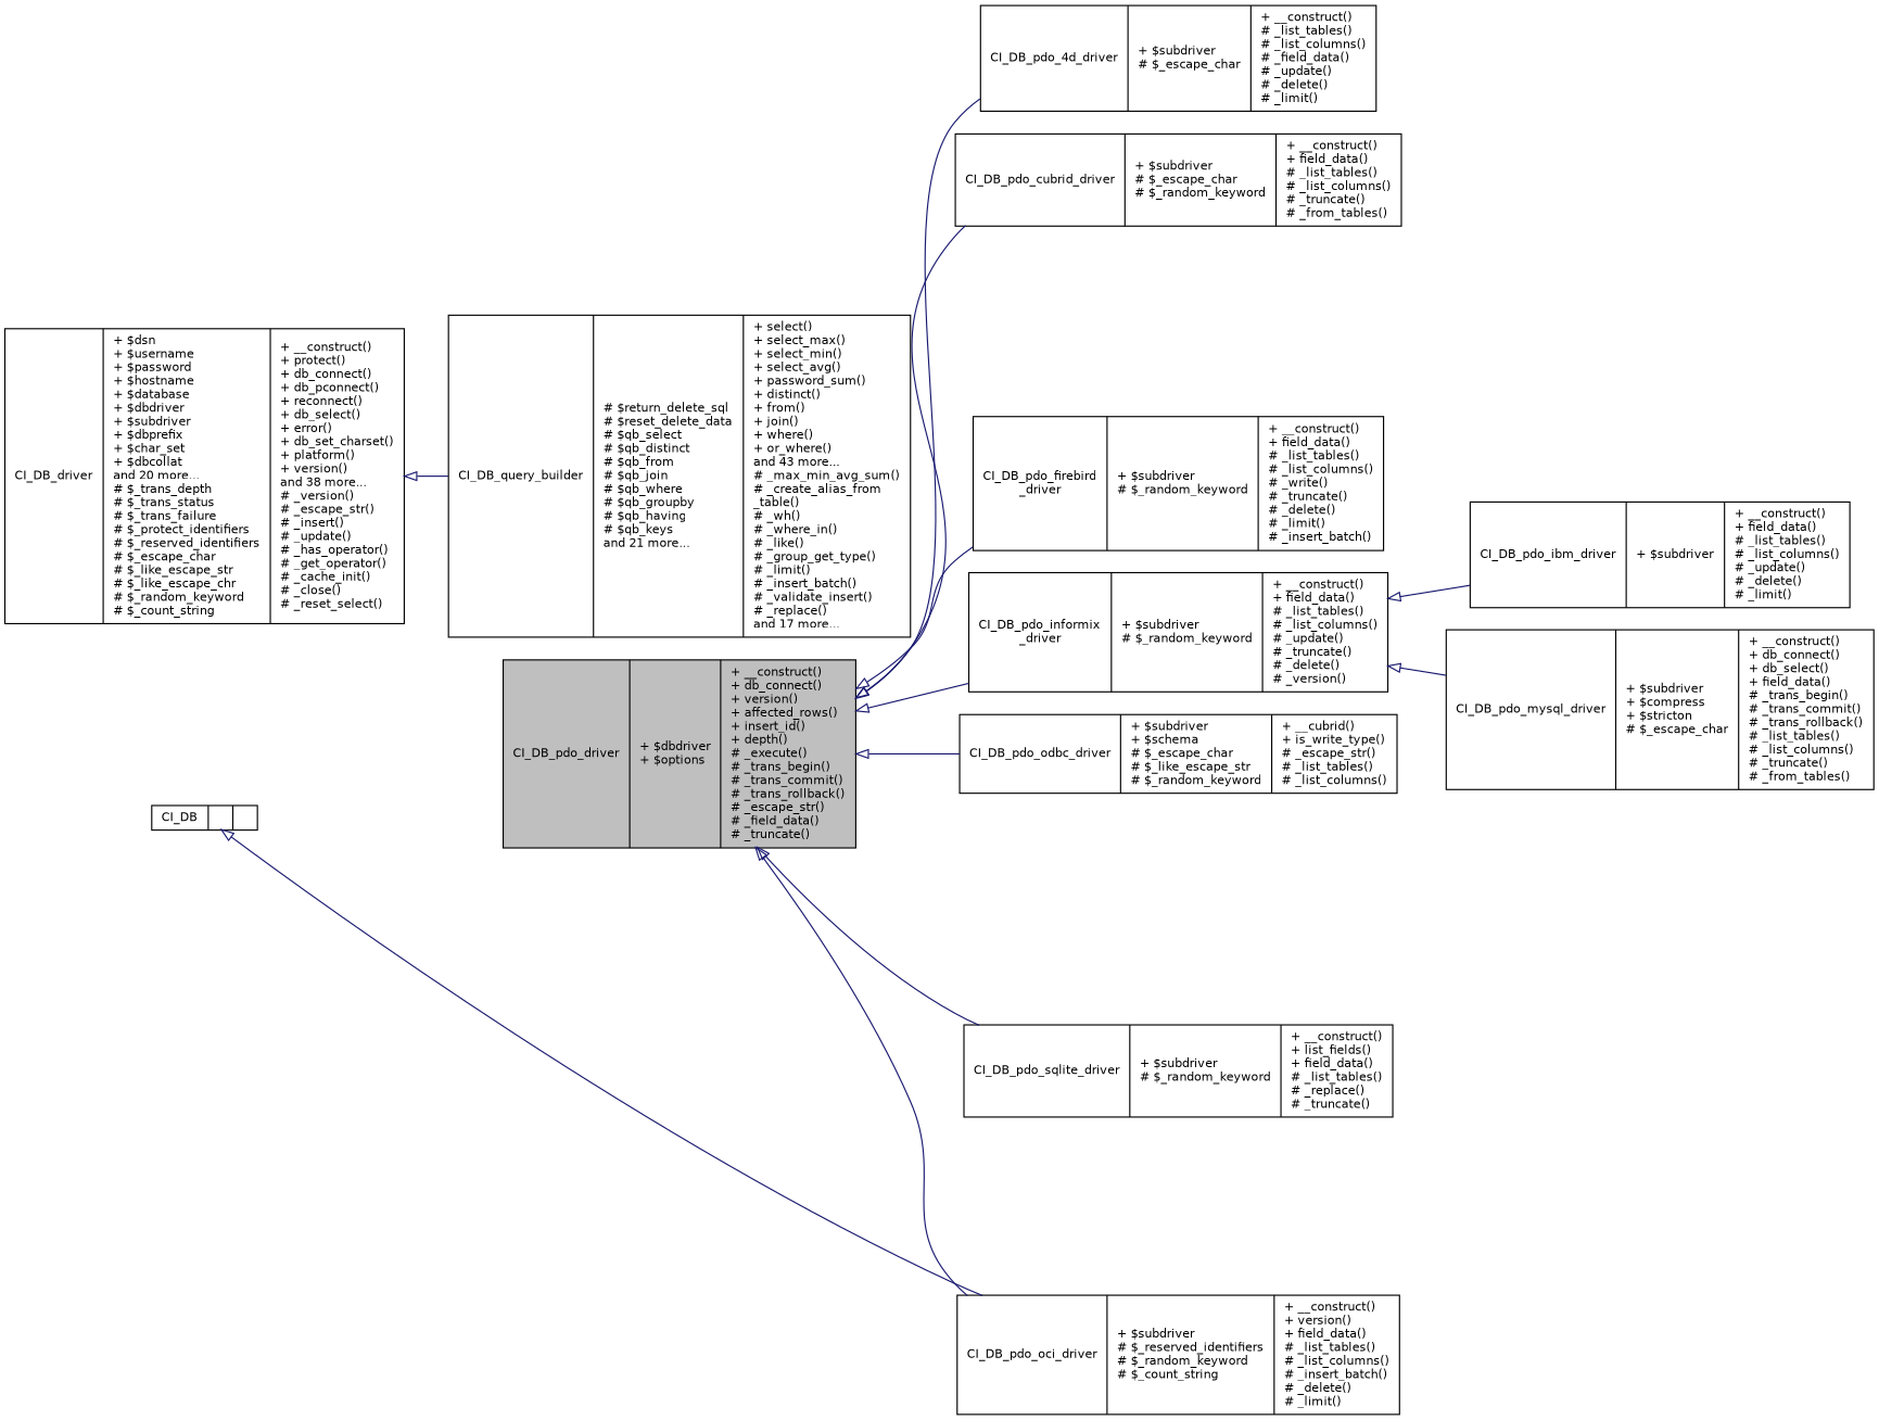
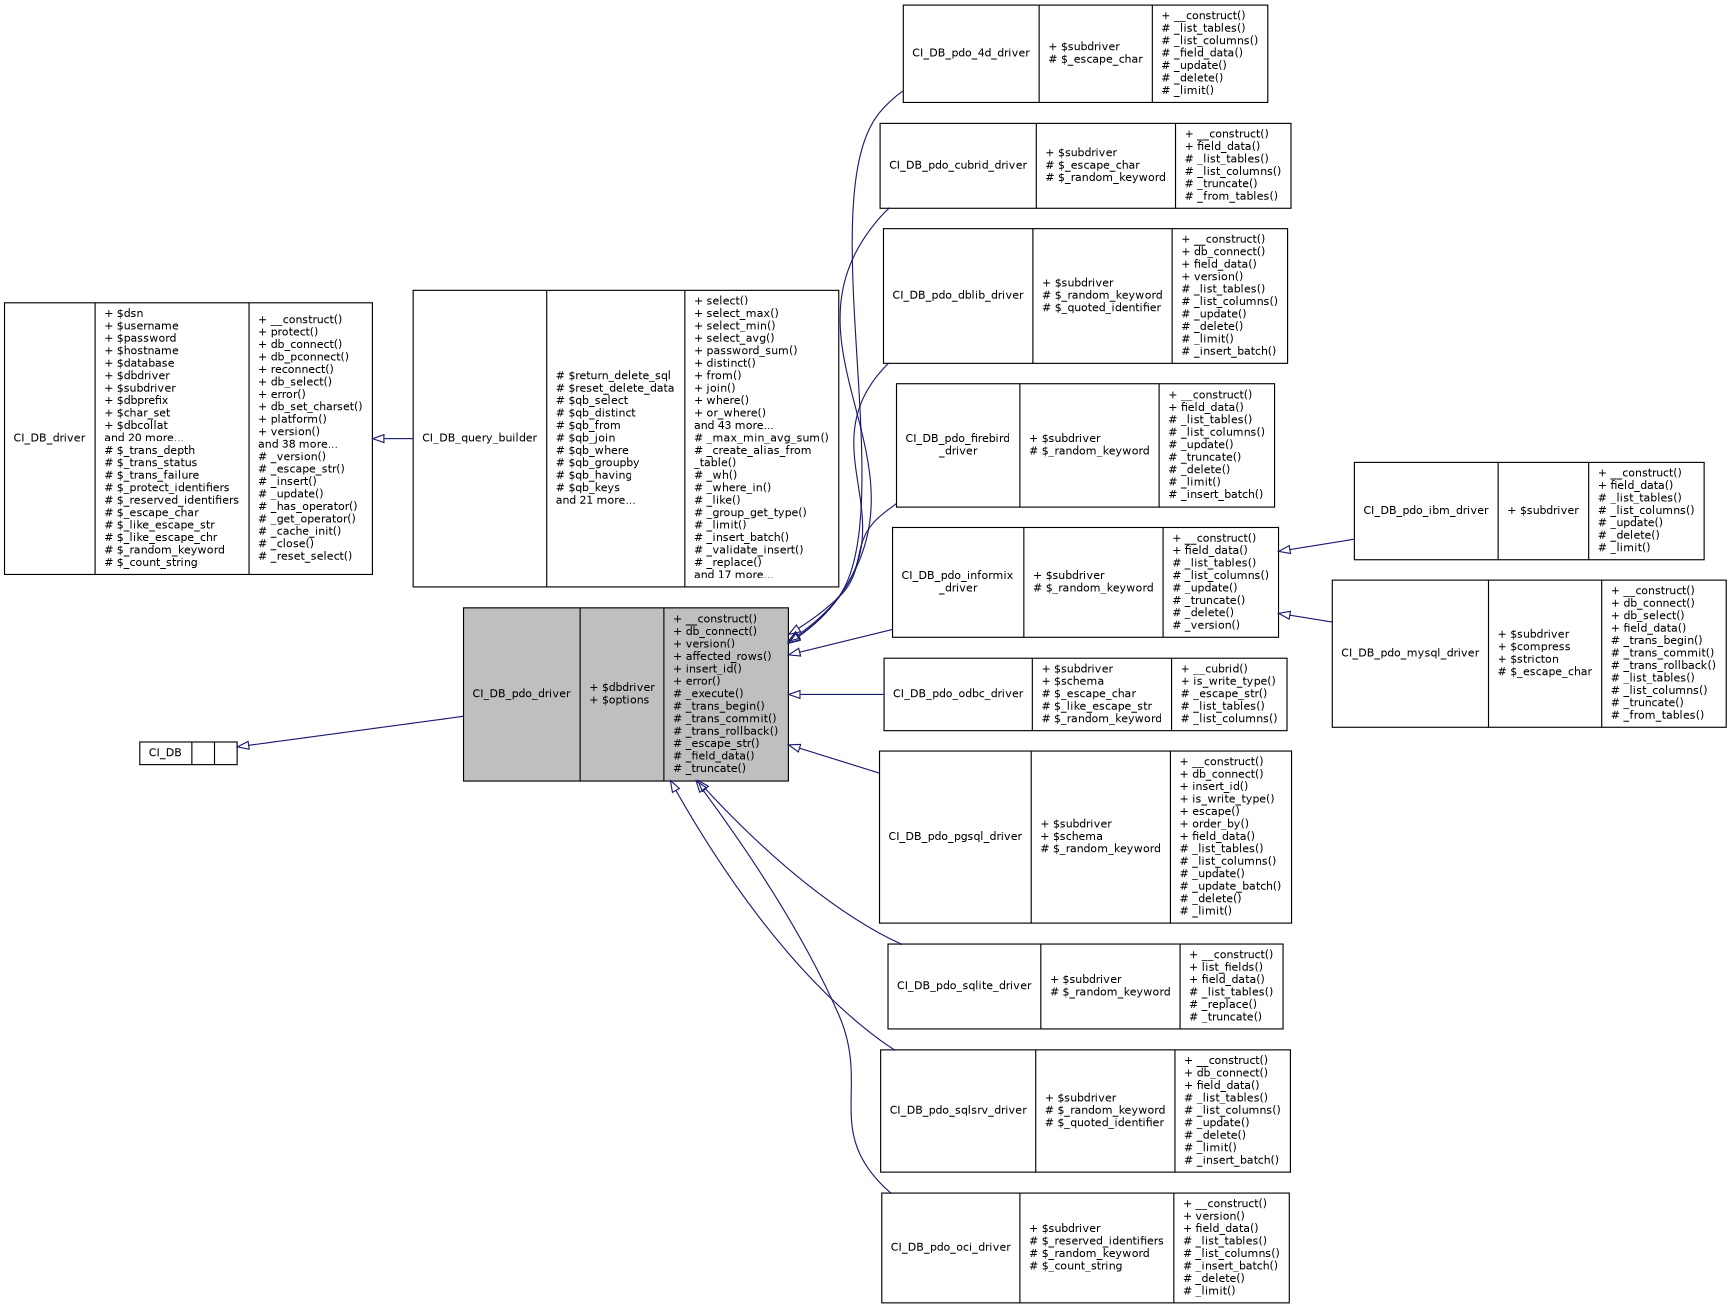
  digraph {
    rankdir=LR
    node [color=black fillcolor=white fontname=Helvetica fontsize=10 shape=record style=filled]
    edge [arrowtail=onormal color=midnightblue dir=back fontname=Helvetica fontsize=10 labelfontname=Helvetica labelfontsize=10 style=solid]
-   n1 [fillcolor=grey75 fontcolor=black height=0.2 label="{CI_DB_pdo_driver\n|+ $dbdriver\l+ $options\l|+ __construct()\l+ db_connect()\l+ version()\l+ affected_rows()\l+ insert_id()\l+ depth()\l# _execute()\l# _trans_begin()\l# _trans_commit()\l# _trans_rollback()\l# _escape_str()\l# _field_data()\l# _truncate()\l}" width=0.4]
+   n1 [fillcolor=grey75 fontcolor=black height=0.2 label="{CI_DB_pdo_driver\n|+ $dbdriver\l+ $options\l|+ __construct()\l+ db_connect()\l+ version()\l+ affected_rows()\l+ insert_id()\l+ error()\l# _execute()\l# _trans_begin()\l# _trans_commit()\l# _trans_rollback()\l# _escape_str()\l# _field_data()\l# _truncate()\l}" width=0.4]
    n2 [height=0.2 label="{CI_DB_pdo_4d_driver\n|+ $subdriver\l# $_escape_char\l|+ __construct()\l# _list_tables()\l# _list_columns()\l# _field_data()\l# _update()\l# _delete()\l# _limit()\l}" width=0.4]
    n3 [height=0.2 label="{CI_DB_pdo_cubrid_driver\n|+ $subdriver\l# $_escape_char\l# $_random_keyword\l|+ __construct()\l+ field_data()\l# _list_tables()\l# _list_columns()\l# _truncate()\l# _from_tables()\l}" width=0.4]
-   n5 [height=0.2 label="{CI_DB_pdo_firebird\l_driver\n|+ $subdriver\l# $_random_keyword\l|+ __construct()\l+ field_data()\l# _list_tables()\l# _list_columns()\l# _write()\l# _truncate()\l# _delete()\l# _limit()\l# _insert_batch()\l}" width=0.4]
+   n4 [height=0.2 label="{CI_DB_pdo_dblib_driver\n|+ $subdriver\l# $_random_keyword\l# $_quoted_identifier\l|+ __construct()\l+ db_connect()\l+ field_data()\l+ version()\l# _list_tables()\l# _list_columns()\l# _update()\l# _delete()\l# _limit()\l# _insert_batch()\l}" width=0.4]
+   n5 [height=0.2 label="{CI_DB_pdo_firebird\l_driver\n|+ $subdriver\l# $_random_keyword\l|+ __construct()\l+ field_data()\l# _list_tables()\l# _list_columns()\l# _update()\l# _truncate()\l# _delete()\l# _limit()\l# _insert_batch()\l}" width=0.4]
    n6 [height=0.2 label="{CI_DB_pdo_informix\l_driver\n|+ $subdriver\l# $_random_keyword\l|+ __construct()\l+ field_data()\l# _list_tables()\l# _list_columns()\l# _update()\l# _truncate()\l# _delete()\l# _version()\l}" width=0.4]
    n7 [height=0.2 label="{CI_DB_pdo_oci_driver\n|+ $subdriver\l# $_reserved_identifiers\l# $_random_keyword\l# $_count_string\l|+ __construct()\l+ version()\l+ field_data()\l# _list_tables()\l# _list_columns()\l# _insert_batch()\l# _delete()\l# _limit()\l}" width=0.4]
    n8 [height=0.2 label="{CI_DB_pdo_odbc_driver\n|+ $subdriver\l+ $schema\l# $_escape_char\l# $_like_escape_str\l# $_random_keyword\l|+ __cubrid()\l+ is_write_type()\l# _escape_str()\l# _list_tables()\l# _list_columns()\l}" width=0.4]
+   n9 [height=0.2 label="{CI_DB_pdo_pgsql_driver\n|+ $subdriver\l+ $schema\l# $_random_keyword\l|+ __construct()\l+ db_connect()\l+ insert_id()\l+ is_write_type()\l+ escape()\l+ order_by()\l+ field_data()\l# _list_tables()\l# _list_columns()\l# _update()\l# _update_batch()\l# _delete()\l# _limit()\l}" width=0.4]
    n10 [height=0.2 label="{CI_DB_pdo_sqlite_driver\n|+ $subdriver\l# $_random_keyword\l|+ __construct()\l+ list_fields()\l+ field_data()\l# _list_tables()\l# _replace()\l# _truncate()\l}" width=0.4]
+   n11 [height=0.2 label="{CI_DB_pdo_sqlsrv_driver\n|+ $subdriver\l# $_random_keyword\l# $_quoted_identifier\l|+ __construct()\l+ db_connect()\l+ field_data()\l# _list_tables()\l# _list_columns()\l# _update()\l# _delete()\l# _limit()\l# _insert_batch()\l}" width=0.4]
    n12 [height=0.2 label="{CI_DB_pdo_ibm_driver\n|+ $subdriver\l|+ __construct()\l+ field_data()\l# _list_tables()\l# _list_columns()\l# _update()\l# _delete()\l# _limit()\l}" width=0.4]
    n13 [height=0.2 label="{CI_DB_pdo_mysql_driver\n|+ $subdriver\l+ $compress\l+ $stricton\l# $_escape_char\l|+ __construct()\l+ db_connect()\l+ db_select()\l+ field_data()\l# _trans_begin()\l# _trans_commit()\l# _trans_rollback()\l# _list_tables()\l# _list_columns()\l# _truncate()\l# _from_tables()\l}" width=0.4]
    n14 [height=0.2 label="{CI_DB\n||}" width=0.4]
    n15 [height=0.2 label="{CI_DB_query_builder\n|# $return_delete_sql\l# $reset_delete_data\l# $qb_select\l# $qb_distinct\l# $qb_from\l# $qb_join\l# $qb_where\l# $qb_groupby\l# $qb_having\l# $qb_keys\land 21 more...\l|+ select()\l+ select_max()\l+ select_min()\l+ select_avg()\l+ password_sum()\l+ distinct()\l+ from()\l+ join()\l+ where()\l+ or_where()\land 43 more...\l# _max_min_avg_sum()\l# _create_alias_from\l_table()\l# _wh()\l# _where_in()\l# _like()\l# _group_get_type()\l# _limit()\l# _insert_batch()\l# _validate_insert()\l# _replace()\land 17 more...\l}" width=0.4]
    n16 [height=0.2 label="{CI_DB_driver\n|+ $dsn\l+ $username\l+ $password\l+ $hostname\l+ $database\l+ $dbdriver\l+ $subdriver\l+ $dbprefix\l+ $char_set\l+ $dbcollat\land 20 more...\l# $_trans_depth\l# $_trans_status\l# $_trans_failure\l# $_protect_identifiers\l# $_reserved_identifiers\l# $_escape_char\l# $_like_escape_str\l# $_like_escape_chr\l# $_random_keyword\l# $_count_string\l|+ __construct()\l+ protect()\l+ db_connect()\l+ db_pconnect()\l+ reconnect()\l+ db_select()\l+ error()\l+ db_set_charset()\l+ platform()\l+ version()\land 38 more...\l# _version()\l# _escape_str()\l# _insert()\l# _update()\l# _has_operator()\l# _get_operator()\l# _cache_init()\l# _close()\l# _reset_select()\l}" width=0.4]
    n1 -> n2
    n1 -> n3
+   n1 -> n4
    n1 -> n5
    n1 -> n6
    n1 -> n7
    n1 -> n8
+   n1 -> n9
    n1 -> n10
+   n1 -> n11
    n6 -> n12
    n6 -> n13
-   n14 -> n7
+   n14 -> n1
    n16 -> n15
  }
